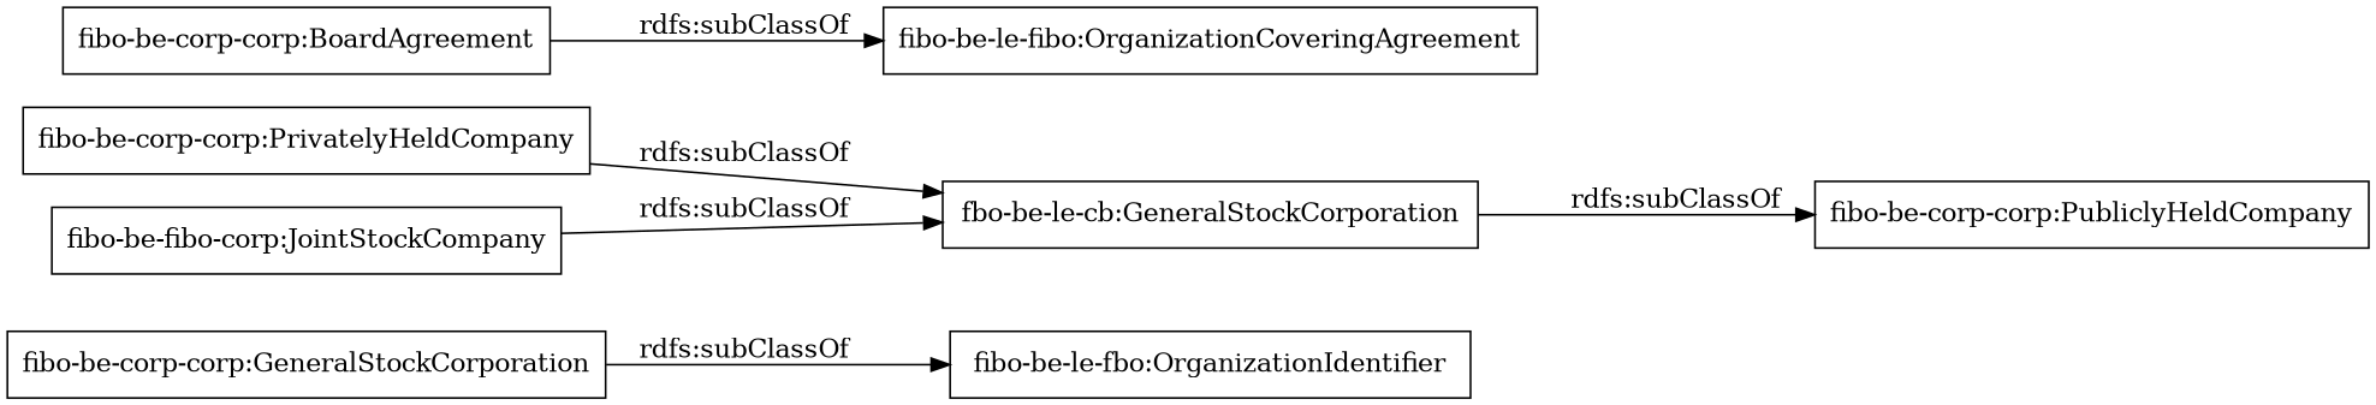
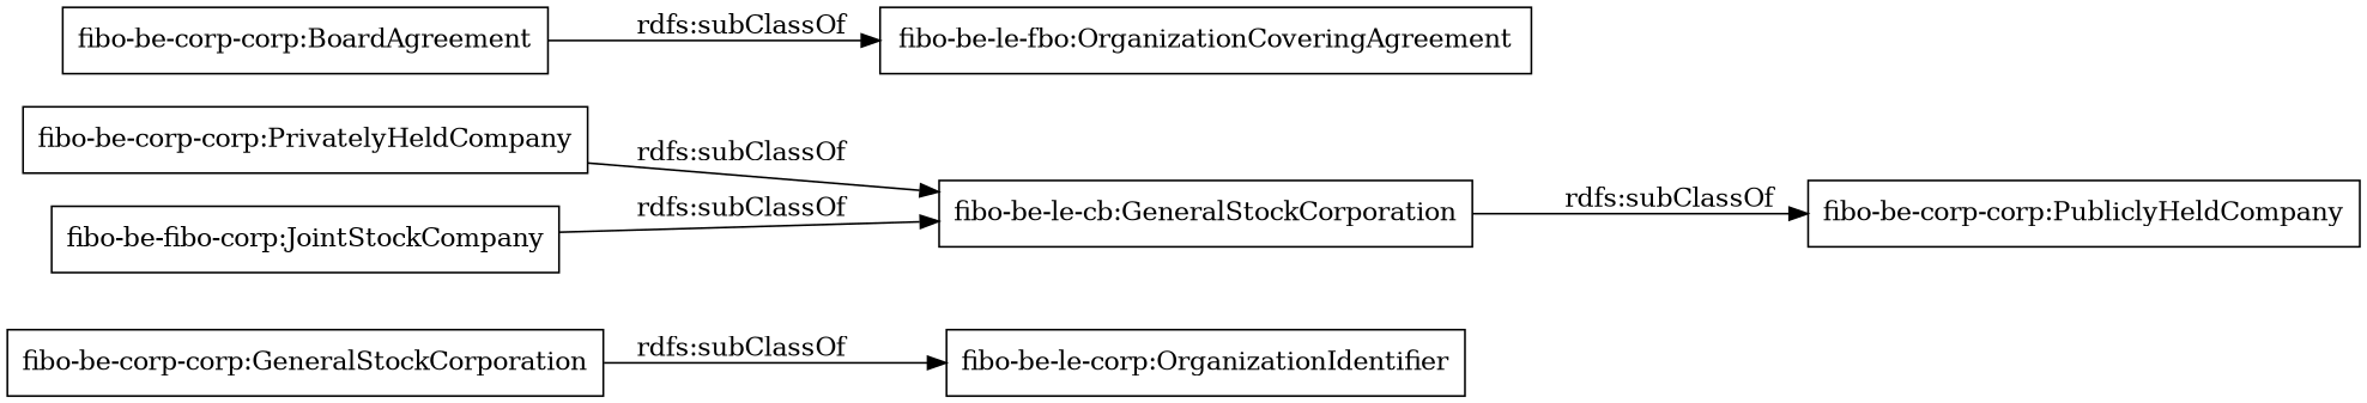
  digraph {
    rankdir=LR
    node [color=black shape=rectangle]
    n1 [label="fibo-be-corp-corp:GeneralStockCorporation"]
-   "fibo-be-le-fbo:OrganizationIdentifier"
-   "fibo-be-le-cb:GeneralStockCorporation" [label="fbo-be-le-cb:GeneralStockCorporation"]
+   "fibo-be-le-fbo:OrganizationIdentifier" [label="fibo-be-le-corp:OrganizationIdentifier"]
+   "fibo-be-le-cb:GeneralStockCorporation"
    "fibo-be-corp-corp:PubliclyHeldCompany"
    "fibo-be-corp-corp:PrivatelyHeldCompany"
    n6 [label="fibo-be-fibo-corp:JointStockCompany"]
    "fibo-be-corp-corp:BoardAgreement"
-   "fibo-be-le-fbo:OrganizationCoveringAgreement" [label="fibo-be-le-fibo:OrganizationCoveringAgreement"]
+   "fibo-be-le-fbo:OrganizationCoveringAgreement"
    n1 -> "fibo-be-le-fbo:OrganizationIdentifier" [label="rdfs:subClassOf"]
    "fibo-be-le-cb:GeneralStockCorporation" -> "fibo-be-corp-corp:PubliclyHeldCompany" [label="rdfs:subClassOf"]
    "fibo-be-corp-corp:PrivatelyHeldCompany" -> "fibo-be-le-cb:GeneralStockCorporation" [label="rdfs:subClassOf"]
    n6 -> "fibo-be-le-cb:GeneralStockCorporation" [label="rdfs:subClassOf"]
    "fibo-be-corp-corp:BoardAgreement" -> "fibo-be-le-fbo:OrganizationCoveringAgreement" [label="rdfs:subClassOf"]
  }
